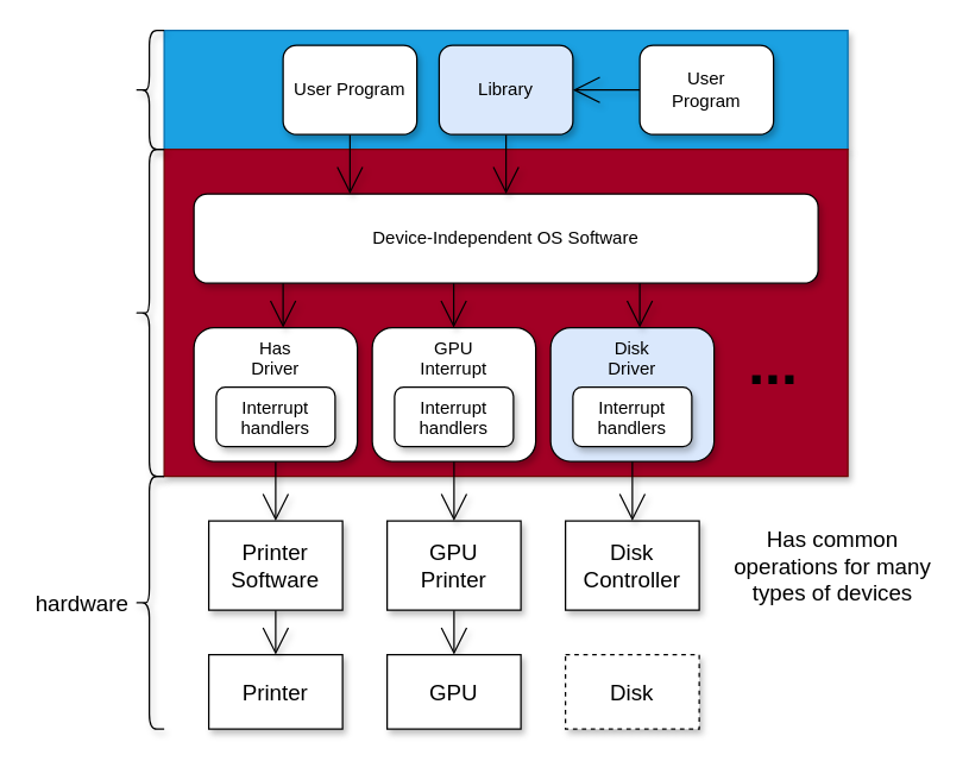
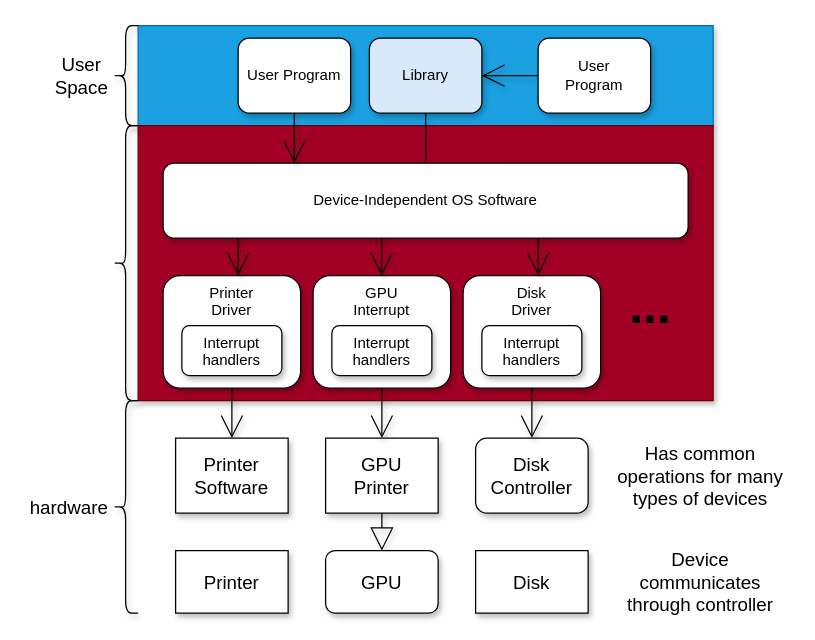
  <mxCell id="0" />
  <mxCell id="1" parent="0" />
  <mxCell id="2" value="Printer" style="rounded=0;whiteSpace=wrap;html=1;shadow=1;fontSize=15;verticalAlign=middle;" vertex="1" parent="1"><mxGeometry x="140" y="440" width="90" height="50" as="geometry" /></mxCell>
  <mxCell id="3" value="" style="rounded=0;whiteSpace=wrap;html=1;fillColor=#1ba1e2;strokeColor=#006EAF;fontColor=#ffffff;shadow=1;" vertex="1" parent="1"><mxGeometry x="110" y="20" width="460" height="80" as="geometry" /></mxCell>
  <mxCell id="4" value="" style="rounded=0;whiteSpace=wrap;html=1;fillColor=#a20025;strokeColor=#6F0000;fontColor=#ffffff;shadow=1;" vertex="1" parent="1"><mxGeometry x="110" y="100" width="460" height="220" as="geometry" /></mxCell>
  <mxCell id="5" value="Device-Independent OS Software" style="rounded=1;whiteSpace=wrap;html=1;shadow=1;" vertex="1" parent="1"><mxGeometry x="130" y="130" width="420" height="60" as="geometry" /></mxCell>
  <mxCell id="6" style="edgeStyle=none;html=1;exitX=0.5;exitY=1;exitDx=0;exitDy=0;entryX=0.5;entryY=0;entryDx=0;entryDy=0;shadow=1;fontSize=15;endArrow=open;endFill=0;endSize=16;" edge="1" parent="1" target="24"><mxGeometry relative="1" as="geometry"><mxPoint x="185" y="280" as="sourcePoint" /></mxGeometry></mxCell>
- <mxCell id="7" value="Has &lt;br&gt;Driver" style="rounded=1;whiteSpace=wrap;html=1;shadow=1;verticalAlign=top;" vertex="1" parent="1"><mxGeometry x="130" y="220" width="110" height="90" as="geometry" /></mxCell>
+ <mxCell id="7" value="Printer &lt;br&gt;Driver" style="rounded=1;whiteSpace=wrap;html=1;shadow=1;verticalAlign=top;" vertex="1" parent="1"><mxGeometry x="130" y="220" width="110" height="90" as="geometry" /></mxCell>
  <mxCell id="8" value="GPU&lt;br&gt;Interrupt" style="rounded=1;whiteSpace=wrap;html=1;shadow=1;verticalAlign=top;" vertex="1" parent="1"><mxGeometry x="250" y="220" width="110" height="90" as="geometry" /></mxCell>
- <mxCell id="9" value="Disk &lt;br&gt;Driver" style="rounded=1;whiteSpace=wrap;html=1;shadow=1;verticalAlign=top;fillColor=#dae8fc;" vertex="1" parent="1"><mxGeometry x="370" y="220" width="110" height="90" as="geometry" /></mxCell>
+ <mxCell id="9" value="Disk &lt;br&gt;Driver" style="rounded=1;whiteSpace=wrap;html=1;shadow=1;verticalAlign=top;" vertex="1" parent="1"><mxGeometry x="370" y="220" width="110" height="90" as="geometry" /></mxCell>
  <mxCell id="10" value="..." style="text;html=1;strokeColor=none;fillColor=none;align=center;verticalAlign=bottom;whiteSpace=wrap;rounded=0;fontSize=40;fontStyle=1;shadow=1;" vertex="1" parent="1"><mxGeometry x="500" y="250" width="40" height="20" as="geometry" /></mxCell>
  <mxCell id="11" value="" style="endArrow=open;html=1;fontSize=40;endFill=0;endSize=16;shadow=1;" edge="1" parent="1"><mxGeometry width="50" height="50" relative="1" as="geometry"><mxPoint x="190" y="190" as="sourcePoint" /><mxPoint x="190" y="220" as="targetPoint" /></mxGeometry></mxCell>
  <mxCell id="12" value="" style="endArrow=open;html=1;fontSize=40;endFill=0;endSize=16;shadow=1;" edge="1" parent="1"><mxGeometry width="50" height="50" relative="1" as="geometry"><mxPoint x="304.8" y="190" as="sourcePoint" /><mxPoint x="304.8" y="220" as="targetPoint" /></mxGeometry></mxCell>
  <mxCell id="13" value="" style="endArrow=open;html=1;fontSize=40;endFill=0;endSize=16;shadow=1;" edge="1" parent="1"><mxGeometry width="50" height="50" relative="1" as="geometry"><mxPoint x="430" y="190" as="sourcePoint" /><mxPoint x="430" y="220" as="targetPoint" /></mxGeometry></mxCell>
  <mxCell id="14" style="edgeStyle=none;html=1;exitX=0.5;exitY=1;exitDx=0;exitDy=0;entryX=0.25;entryY=0;entryDx=0;entryDy=0;fontSize=40;endArrow=open;endFill=0;endSize=16;shadow=1;" edge="1" parent="1" source="15" target="5"><mxGeometry relative="1" as="geometry" /></mxCell>
  <mxCell id="15" value="User Program" style="rounded=1;whiteSpace=wrap;html=1;shadow=1;" vertex="1" parent="1"><mxGeometry x="190" y="30" width="90" height="60" as="geometry" /></mxCell>
- <mxCell id="16" style="edgeStyle=none;html=1;exitX=0.5;exitY=1;exitDx=0;exitDy=0;entryX=0.5;entryY=0;entryDx=0;entryDy=0;fontSize=40;endArrow=open;endFill=0;endSize=16;shadow=1;" edge="1" parent="1" source="17" target="5"><mxGeometry relative="1" as="geometry" /></mxCell>
+ <mxCell id="16" style="edgeStyle=none;html=1;exitX=0.5;exitY=1;exitDx=0;exitDy=0;entryX=0.5;entryY=0;entryDx=0;entryDy=0;fontSize=40;endArrow=none;endFill=0;endSize=16;shadow=1;" edge="1" parent="1" source="17" target="5"><mxGeometry relative="1" as="geometry" /></mxCell>
  <mxCell id="17" value="Library" style="rounded=1;whiteSpace=wrap;html=1;shadow=1;fillColor=#dae8fc;" vertex="1" parent="1"><mxGeometry x="295" y="30" width="90" height="60" as="geometry" /></mxCell>
  <mxCell id="18" style="edgeStyle=none;html=1;exitX=0;exitY=0.5;exitDx=0;exitDy=0;entryX=1;entryY=0.5;entryDx=0;entryDy=0;fontSize=40;endArrow=open;endFill=0;endSize=16;shadow=1;" edge="1" parent="1" source="19" target="17"><mxGeometry relative="1" as="geometry" /></mxCell>
  <mxCell id="19" value="User &lt;br&gt;Program" style="rounded=1;whiteSpace=wrap;html=1;shadow=1;" vertex="1" parent="1"><mxGeometry x="430" y="30" width="90" height="60" as="geometry" /></mxCell>
  <mxCell id="20" value="" style="shape=curlyBracket;whiteSpace=wrap;html=1;rounded=1;flipH=1;fontSize=40;verticalAlign=bottom;rotation=-180;shadow=1;" vertex="1" parent="1"><mxGeometry x="90" y="20" width="20" height="80" as="geometry" /></mxCell>
  <mxCell id="21" value="" style="shape=curlyBracket;whiteSpace=wrap;html=1;rounded=1;flipH=1;fontSize=40;verticalAlign=bottom;rotation=-180;shadow=1;" vertex="1" parent="1"><mxGeometry x="90" y="100" width="20" height="220" as="geometry" /></mxCell>
- <mxCell id="23" style="edgeStyle=none;html=1;exitX=0.5;exitY=1;exitDx=0;exitDy=0;entryX=0.5;entryY=0;entryDx=0;entryDy=0;shadow=1;fontSize=15;endArrow=open;endFill=0;endSize=16;" edge="1" parent="1" source="24" target="2"><mxGeometry relative="1" as="geometry" /></mxCell>
+ <mxCell id="22" value="User Space" style="text;html=1;strokeColor=none;fillColor=none;align=center;verticalAlign=middle;whiteSpace=wrap;rounded=0;fontSize=15;shadow=1;" vertex="1" parent="1"><mxGeometry x="40" y="50" width="50" height="20" as="geometry" /></mxCell>
  <mxCell id="24" value="Printer&lt;br&gt;Software" style="rounded=0;whiteSpace=wrap;html=1;shadow=1;fontSize=15;verticalAlign=middle;" vertex="1" parent="1"><mxGeometry x="140" y="350" width="90" height="60" as="geometry" /></mxCell>
- <mxCell id="25" style="edgeStyle=none;html=1;exitX=0.5;exitY=1;exitDx=0;exitDy=0;entryX=0.5;entryY=0;entryDx=0;entryDy=0;shadow=1;fontSize=15;endArrow=open;endFill=0;endSize=16;" edge="1" parent="1" source="26" target="30"><mxGeometry relative="1" as="geometry" /></mxCell>
+ <mxCell id="25" style="edgeStyle=none;html=1;exitX=0.5;exitY=1;exitDx=0;exitDy=0;entryX=0.5;entryY=0;entryDx=0;entryDy=0;shadow=1;fontSize=15;endArrow=block;endFill=0;endSize=16;" edge="1" parent="1" source="26" target="30"><mxGeometry relative="1" as="geometry" /></mxCell>
  <mxCell id="26" value="GPU&lt;br&gt;Printer" style="rounded=0;whiteSpace=wrap;html=1;shadow=1;fontSize=15;verticalAlign=middle;" vertex="1" parent="1"><mxGeometry x="260" y="350" width="90" height="60" as="geometry" /></mxCell>
- <mxCell id="27" value="Disk&lt;br&gt;Controller" style="rounded=0;whiteSpace=wrap;html=1;shadow=1;fontSize=15;verticalAlign=middle;" vertex="1" parent="1"><mxGeometry x="380" y="350" width="90" height="60" as="geometry" /></mxCell>
+ <mxCell id="27" value="Disk&lt;br&gt;Controller" style="whiteSpace=wrap;html=1;shadow=1;fontSize=15;verticalAlign=middle;rounded=1;" vertex="1" parent="1"><mxGeometry x="380" y="350" width="90" height="60" as="geometry" /></mxCell>
  <mxCell id="28" style="edgeStyle=none;html=1;shadow=1;fontSize=15;endArrow=open;endFill=0;endSize=16;entryX=0.5;entryY=0;entryDx=0;entryDy=0;" edge="1" parent="1" target="26"><mxGeometry relative="1" as="geometry"><mxPoint x="305" y="310" as="sourcePoint" /><mxPoint x="315" y="300" as="targetPoint" /></mxGeometry></mxCell>
  <mxCell id="29" style="edgeStyle=none;html=1;entryX=0.5;entryY=0;entryDx=0;entryDy=0;shadow=1;fontSize=15;endArrow=open;endFill=0;endSize=16;" edge="1" parent="1" target="27"><mxGeometry relative="1" as="geometry"><mxPoint x="425" y="310" as="sourcePoint" /><mxPoint x="425" y="290" as="targetPoint" /></mxGeometry></mxCell>
- <mxCell id="30" value="GPU" style="rounded=0;whiteSpace=wrap;html=1;shadow=1;fontSize=15;verticalAlign=middle;" vertex="1" parent="1"><mxGeometry x="260" y="440" width="90" height="50" as="geometry" /></mxCell>
- <mxCell id="31" value="Disk" style="rounded=0;whiteSpace=wrap;html=1;shadow=1;fontSize=15;verticalAlign=middle;dashed=1;" vertex="1" parent="1"><mxGeometry x="380" y="440" width="90" height="50" as="geometry" /></mxCell>
+ <mxCell id="30" value="GPU" style="whiteSpace=wrap;html=1;shadow=1;fontSize=15;verticalAlign=middle;rounded=1;" vertex="1" parent="1"><mxGeometry x="260" y="440" width="90" height="50" as="geometry" /></mxCell>
+ <mxCell id="31" value="Disk" style="rounded=0;whiteSpace=wrap;html=1;shadow=1;fontSize=15;verticalAlign=middle;" vertex="1" parent="1"><mxGeometry x="380" y="440" width="90" height="50" as="geometry" /></mxCell>
  <mxCell id="32" value="" style="shape=curlyBracket;whiteSpace=wrap;html=1;rounded=1;flipH=1;fontSize=40;verticalAlign=bottom;rotation=-180;shadow=1;" vertex="1" parent="1"><mxGeometry x="90" y="320" width="20" height="170" as="geometry" /></mxCell>
  <mxCell id="33" value="hardware" style="text;html=1;strokeColor=none;fillColor=none;align=center;verticalAlign=middle;whiteSpace=wrap;rounded=0;fontSize=15;shadow=1;" vertex="1" parent="1"><mxGeometry x="20" y="395" width="70" height="20" as="geometry" /></mxCell>
  <mxCell id="34" value="Has common operations for many types of devices" style="text;html=1;strokeColor=none;fillColor=none;align=center;verticalAlign=middle;whiteSpace=wrap;rounded=0;fontSize=15;shadow=1;" vertex="1" parent="1"><mxGeometry x="490" y="360" width="140" height="40" as="geometry" /></mxCell>
+ <mxCell id="35" value="Device communicates through controller" style="text;html=1;strokeColor=none;fillColor=none;align=center;verticalAlign=middle;whiteSpace=wrap;rounded=0;fontSize=15;shadow=1;" vertex="1" parent="1"><mxGeometry x="490" y="445" width="140" height="40" as="geometry" /></mxCell>
  <mxCell id="36" value="Interrupt handlers" style="rounded=1;whiteSpace=wrap;html=1;shadow=1;verticalAlign=top;" vertex="1" parent="1"><mxGeometry x="145" y="260" width="80" height="40" as="geometry" /></mxCell>
  <mxCell id="37" value="Interrupt handlers" style="rounded=1;whiteSpace=wrap;html=1;shadow=1;verticalAlign=top;" vertex="1" parent="1"><mxGeometry x="265" y="260" width="80" height="40" as="geometry" /></mxCell>
  <mxCell id="38" value="Interrupt handlers" style="rounded=1;whiteSpace=wrap;html=1;shadow=1;verticalAlign=top;" vertex="1" parent="1"><mxGeometry x="385" y="260" width="80" height="40" as="geometry" /></mxCell>
